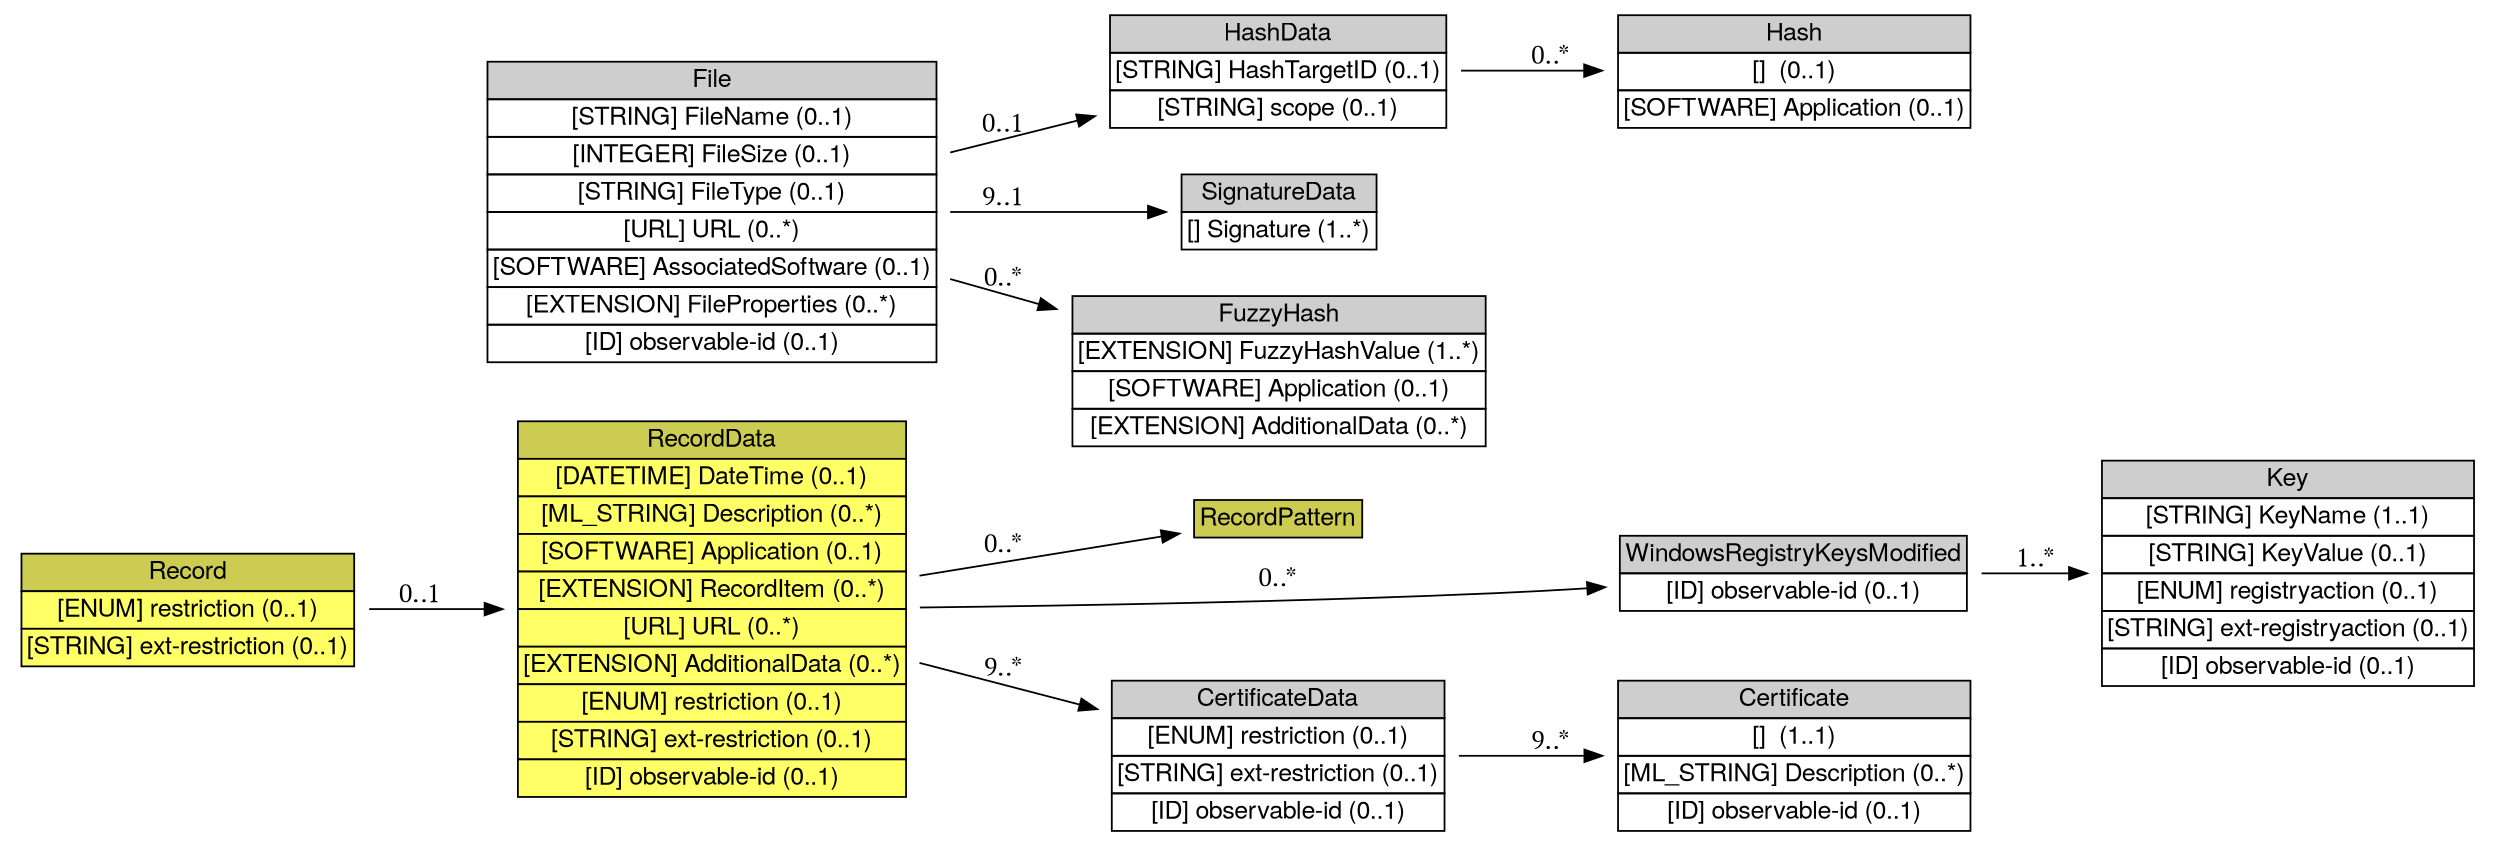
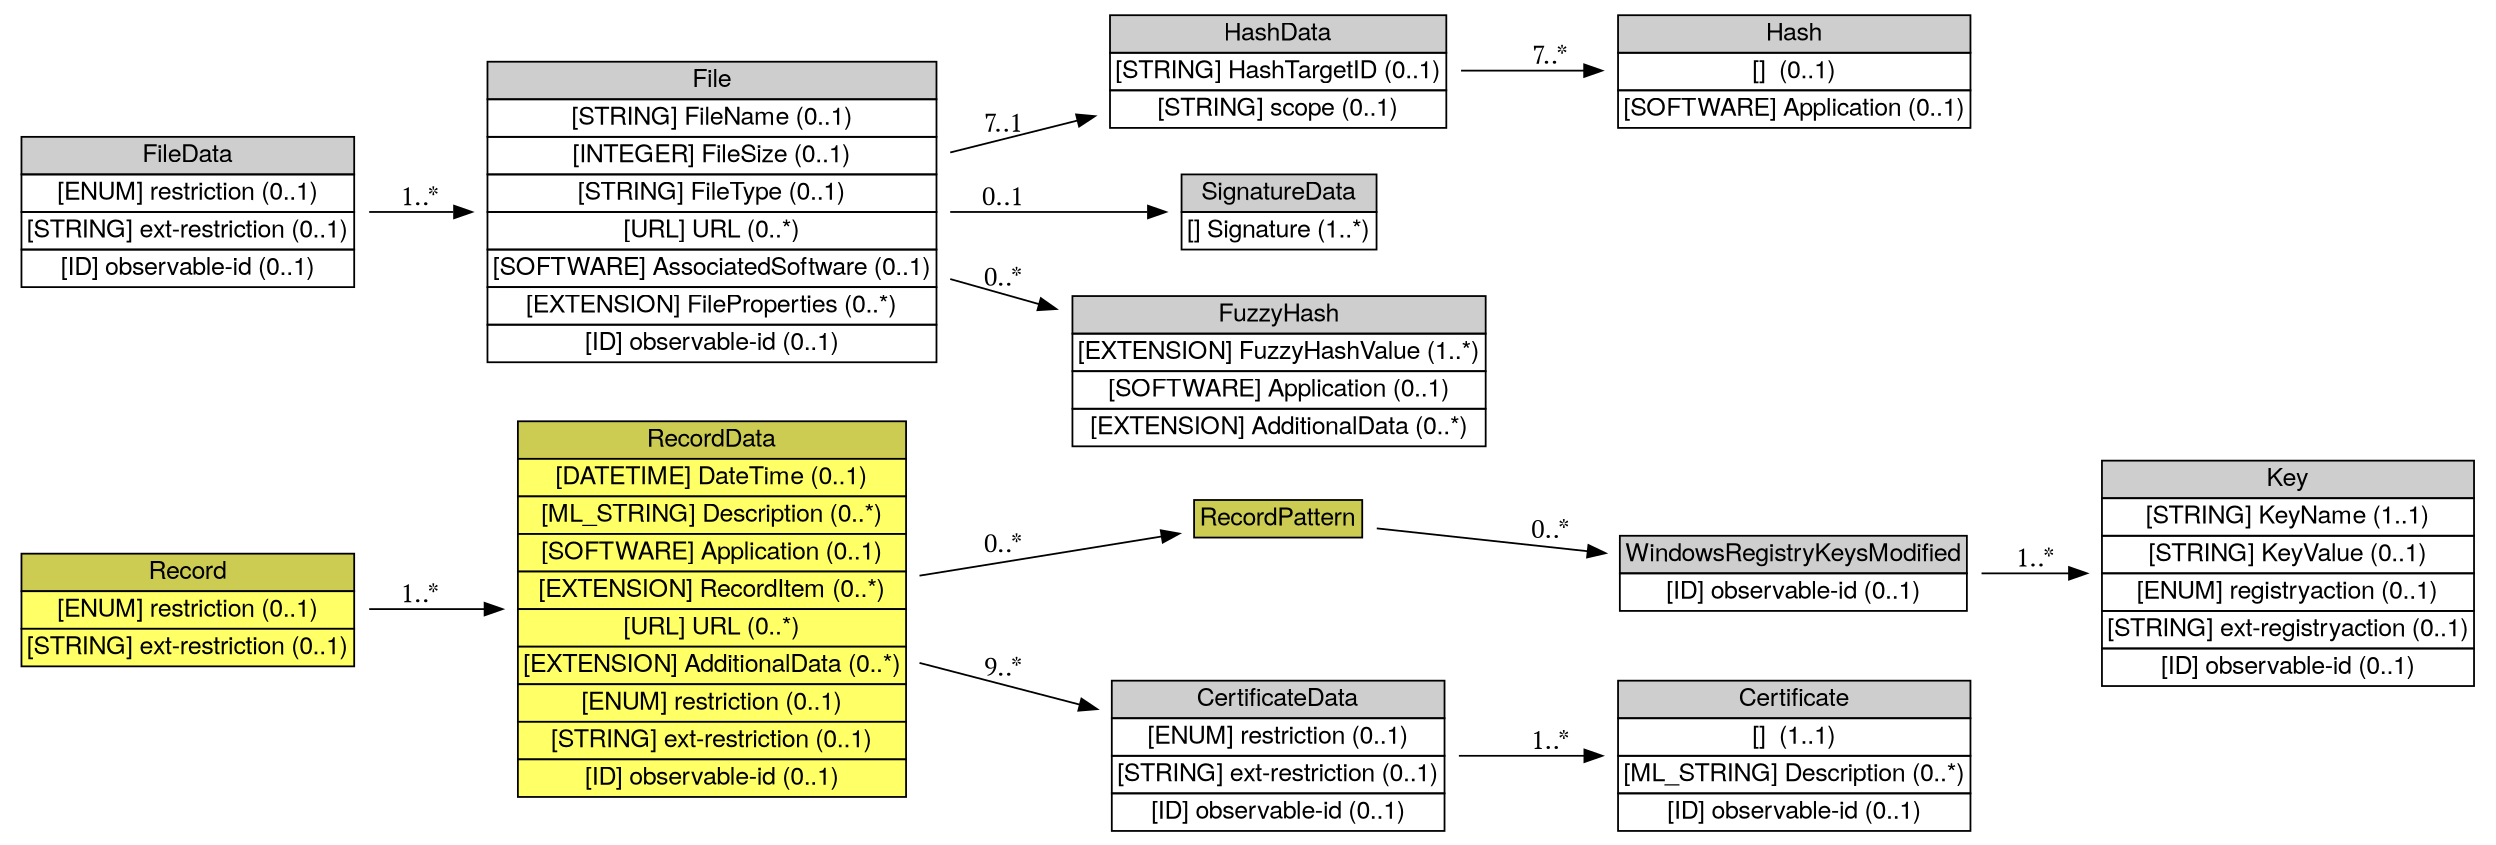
  digraph {
    fontname="PT Serif"
    rankdir=LR
    node [fontname="PT Serif" shape=plaintext]
    edge [fontname="PT Serif"]
    n1 [height=0.98611 label=<<table BORDER="0" CELLBORDER="1" CELLSPACING="0"> <tr> <td BGCOLOR="#cccc52" HREF="/html/IODEFv2/Record.html" TITLE="The Record class is a container class for log and audit data that provides supportive information about the events in an incident. The source of this data will often be the output of monitoring tools. These logs substantiate the activity described in the document. "><FONT FACE="Nimbus Sans L">Record</FONT></td> </tr>" %<tr><td BGCOLOR="#FFFF66"  HREF="/html/IODEFv2/Record.html" TITLE="See Section 3.3.1."><FONT FACE="Nimbus Sans L">[ENUM] restriction (0..1)</FONT></td></tr>%<tr><td BGCOLOR="#FFFF66"  HREF="/html/IODEFv2/Record.html" TITLE="A means by which to extend the restriction attribute.  See Section 5.1.1."><FONT FACE="Nimbus Sans L">[STRING] ext-restriction (0..1)</FONT></td></tr>%</table>> width=2.7778]
    n2 [height=3.0278 label=<<table BORDER="0" CELLBORDER="1" CELLSPACING="0"> <tr> <td BGCOLOR="#cccc52" HREF="/html/IODEFv2/RecordData.html" TITLE="The RecordData class describes or references log or audit data from a given type of tool and provides a means to annotate the output. "><FONT FACE="Nimbus Sans L">RecordData</FONT></td> </tr>" %<tr><td BGCOLOR="#FFFF66"  HREF="/html/IODEFv2/RecordData.html" TITLE="A timestamp of the data found in the RecordItem or URL classes."><FONT FACE="Nimbus Sans L">[DATETIME] DateTime (0..1)</FONT></td></tr>%<tr><td BGCOLOR="#FFFF66"  HREF="/html/IODEFv2/RecordData.html" TITLE="A free-form text description of the data provided in the RecordItem or URL classes."><FONT FACE="Nimbus Sans L">[ML_STRING] Description (0..*)</FONT></td></tr>%<tr><td BGCOLOR="#FFFF66"  HREF="/html/IODEFv2/RecordData.html" TITLE="Identifies the tool used to generate the data in the RecordItem or URL classes."><FONT FACE="Nimbus Sans L">[SOFTWARE] Application (0..1)</FONT></td></tr>%<tr><td BGCOLOR="#FFFF66"  HREF="/html/IODEFv2/RecordData.html" TITLE="Log, audit, or forensic data to support the conclusions made during the course of analyzing the incident."><FONT FACE="Nimbus Sans L">[EXTENSION] RecordItem (0..*)</FONT></td></tr>%<tr><td BGCOLOR="#FFFF66"  HREF="/html/IODEFv2/RecordData.html" TITLE="A URL reference to a log or audit data."><FONT FACE="Nimbus Sans L">[URL] URL (0..*)</FONT></td></tr>%<tr><td BGCOLOR="#FFFF66"  HREF="/html/IODEFv2/RecordData.html" TITLE="An extension mechanism for data not explicitly represented in the data model."><FONT FACE="Nimbus Sans L">[EXTENSION] AdditionalData (0..*)</FONT></td></tr>%<tr><td BGCOLOR="#FFFF66"  HREF="/html/IODEFv2/RecordData.html" TITLE="See Section 3.3.1."><FONT FACE="Nimbus Sans L">[ENUM] restriction (0..1)</FONT></td></tr>%<tr><td BGCOLOR="#FFFF66"  HREF="/html/IODEFv2/RecordData.html" TITLE="A means by which to extend the restriction attribute.  See Section 5.1.1."><FONT FACE="Nimbus Sans L">[STRING] ext-restriction (0..1)</FONT></td></tr>%<tr><td BGCOLOR="#FFFF66"  HREF="/html/IODEFv2/RecordData.html" TITLE="See Section 3.3.2."><FONT FACE="Nimbus Sans L">[ID] observable-id (0..1)</FONT></td></tr>%</table>> width=3.2361]
    n3 [height=0.5 label=<<table BORDER="0" CELLBORDER="1" CELLSPACING="0"> <tr> <td BGCOLOR="#cccc52" HREF="/html/IODEFv2/RecordPattern.html" TITLE="The RecordPattern class describes where in the log data provided or referenced in the RecordData class relevant information can be found. It provides a way to reference subsets of information, identified by a pattern, in a large log file, audit trail, or forensic data. "><FONT FACE="Nimbus Sans L">RecordPattern</FONT></td> </tr>" %</table>> width=1.5139]
    n4 [height=0.69444 label=<<table BORDER="0" CELLBORDER="1" CELLSPACING="0"> <tr> <td BGCOLOR="#CECECE" HREF="/html/IODEFv2/WindowsRegistryKeysModified.html" TITLE="The WindowsRegistryKeysModified class describes Windows operating system registry keys and the operations that were performed on them. This class was derived from [RFC5901]. "><FONT FACE="Nimbus Sans L">WindowsRegistryKeysModified</FONT></td> </tr>" %<tr><td  HREF="/html/IODEFv2/WindowsRegistryKeysModified.html" TITLE="See Section 3.3.2."><FONT FACE="Nimbus Sans L">[ID] observable-id (0..1)</FONT></td></tr>%</table>> width=2.9028]
    n5 [height=1.2778 label=<<table BORDER="0" CELLBORDER="1" CELLSPACING="0"> <tr> <td BGCOLOR="#CECECE" HREF="/html/IODEFv2/CertificateData.html" TITLE="The CertificateData class describes X.509 certificates. "><FONT FACE="Nimbus Sans L">CertificateData</FONT></td> </tr>" %<tr><td  HREF="/html/IODEFv2/CertificateData.html" TITLE="See Section 3.3.1."><FONT FACE="Nimbus Sans L">[ENUM] restriction (0..1)</FONT></td></tr>%<tr><td  HREF="/html/IODEFv2/CertificateData.html" TITLE="A means by which to extend the restriction attribute.  See Section 5.1.1."><FONT FACE="Nimbus Sans L">[STRING] ext-restriction (0..1)</FONT></td></tr>%<tr><td  HREF="/html/IODEFv2/CertificateData.html" TITLE="See Section 3.3.2."><FONT FACE="Nimbus Sans L">[ID] observable-id (0..1)</FONT></td></tr>%</table>> width=2.7778]
+   n6 [height=1.2778 label=<<table BORDER="0" CELLBORDER="1" CELLSPACING="0"> <tr> <td BGCOLOR="#CECECE" HREF="/html/IODEFv2/FileData.html" TITLE="The FileData class describes a file or set of files. "><FONT FACE="Nimbus Sans L">FileData</FONT></td> </tr>" %<tr><td  HREF="/html/IODEFv2/FileData.html" TITLE="See Section 3.3.1."><FONT FACE="Nimbus Sans L">[ENUM] restriction (0..1)</FONT></td></tr>%<tr><td  HREF="/html/IODEFv2/FileData.html" TITLE="A means by which to extend the restriction attribute.  See Section 5.1.1."><FONT FACE="Nimbus Sans L">[STRING] ext-restriction (0..1)</FONT></td></tr>%<tr><td  HREF="/html/IODEFv2/FileData.html" TITLE="See Section 3.3.2."><FONT FACE="Nimbus Sans L">[ID] observable-id (0..1)</FONT></td></tr>%</table>> width=2.7778]
    n7 [height=2.4444 label=<<table BORDER="0" CELLBORDER="1" CELLSPACING="0"> <tr> <td BGCOLOR="#CECECE" HREF="/html/IODEFv2/File.html" TITLE="The File class describes a file; its associated metadata; and cryptographic hashes and signatures applied to it. "><FONT FACE="Nimbus Sans L">File</FONT></td> </tr>" %<tr><td  HREF="/html/IODEFv2/File.html" TITLE="The name of the file."><FONT FACE="Nimbus Sans L">[STRING] FileName (0..1)</FONT></td></tr>%<tr><td  HREF="/html/IODEFv2/File.html" TITLE="The size of the file in bytes."><FONT FACE="Nimbus Sans L">[INTEGER] FileSize (0..1)</FONT></td></tr>%<tr><td  HREF="/html/IODEFv2/File.html" TITLE="The type of file per the IANA &quot;Media Types&quot; registry [IANA.Media].  Valid values correspond to the text in the &quot;Template&quot; column (e.g., &quot;application/pdf&quot;)."><FONT FACE="Nimbus Sans L">[STRING] FileType (0..1)</FONT></td></tr>%<tr><td  HREF="/html/IODEFv2/File.html" TITLE="A URL reference to the file."><FONT FACE="Nimbus Sans L">[URL] URL (0..*)</FONT></td></tr>%<tr><td  HREF="/html/IODEFv2/File.html" TITLE="The software application or operating system to which this file belongs or by which it can be processed."><FONT FACE="Nimbus Sans L">[SOFTWARE] AssociatedSoftware (0..1)</FONT></td></tr>%<tr><td  HREF="/html/IODEFv2/File.html" TITLE="Mechanism by which to extend the data model to describe properties of the file."><FONT FACE="Nimbus Sans L">[EXTENSION] FileProperties (0..*)</FONT></td></tr>%<tr><td  HREF="/html/IODEFv2/File.html" TITLE="See Section 3.3.2."><FONT FACE="Nimbus Sans L">[ID] observable-id (0..1)</FONT></td></tr>%</table>> width=3.6944]
    n8 [height=1.8611 label=<<table BORDER="0" CELLBORDER="1" CELLSPACING="0"> <tr> <td BGCOLOR="#CECECE" HREF="/html/IODEFv2/Key.html" TITLE="The Key class describes a Windows operating system registry key name and value pair, as well as the operation performed on it. "><FONT FACE="Nimbus Sans L">Key</FONT></td> </tr>" %<tr><td  HREF="/html/IODEFv2/Key.html" TITLE="The name of a Windows operating system registry key (e.g., [HKEY_LOCAL_MACHINE\Software\Test\KeyName])."><FONT FACE="Nimbus Sans L">[STRING] KeyName (1..1)</FONT></td></tr>%<tr><td  HREF="/html/IODEFv2/Key.html" TITLE="The value of the registry key identified in the KeyName class encoded per the .reg file format [KB310516]."><FONT FACE="Nimbus Sans L">[STRING] KeyValue (0..1)</FONT></td></tr>%<tr><td  HREF="/html/IODEFv2/Key.html" TITLE="The type of action taken on the registry key. These values are maintained in the &quot;Key-registryaction&quot; IANA registry per Section 10.2."><FONT FACE="Nimbus Sans L">[ENUM] registryaction (0..1)</FONT></td></tr>%<tr><td  HREF="/html/IODEFv2/Key.html" TITLE="A means by which to extend the registryaction attribute.  See Section 5.1.1."><FONT FACE="Nimbus Sans L">[STRING] ext-registryaction (0..1)</FONT></td></tr>%<tr><td  HREF="/html/IODEFv2/Key.html" TITLE="See Section 3.3.2."><FONT FACE="Nimbus Sans L">[ID] observable-id (0..1)</FONT></td></tr>%</table>> width=3.0833]
    n9 [height=1.2778 label=<<table BORDER="0" CELLBORDER="1" CELLSPACING="0"> <tr> <td BGCOLOR="#CECECE" HREF="/html/IODEFv2/Certificate.html" TITLE="The Certificate class describes a given X.509 certificate or certificate chain. "><FONT FACE="Nimbus Sans L">Certificate</FONT></td> </tr>" %<tr><td  HREF="/html/IODEFv2/Certificate.html" TITLE="A given X.509 certificate or chain.  See Section 4.4.4 of [W3C.XMLSIG]."><FONT FACE="Nimbus Sans L">[]  (1..1)</FONT></td></tr>%<tr><td  HREF="/html/IODEFv2/Certificate.html" TITLE="A free-form text description explaining the context of this certificate."><FONT FACE="Nimbus Sans L">[ML_STRING] Description (0..*)</FONT></td></tr>%<tr><td  HREF="/html/IODEFv2/Certificate.html" TITLE="See Section 3.3.2."><FONT FACE="Nimbus Sans L">[ID] observable-id (0..1)</FONT></td></tr>%</table>> width=2.9444]
    n10 [height=0.98611 label=<<table BORDER="0" CELLBORDER="1" CELLSPACING="0"> <tr> <td BGCOLOR="#CECECE" HREF="/html/IODEFv2/HashData.html" TITLE="The HashData class describes different types of hashes on a given object (e.g., file, part of a file, email). "><FONT FACE="Nimbus Sans L">HashData</FONT></td> </tr>" %<tr><td  HREF="/html/IODEFv2/HashData.html" TITLE="An identifier that references a subset of the object being hashed.  The semantics of this identifier are specified by the scope attribute."><FONT FACE="Nimbus Sans L">[STRING] HashTargetID (0..1)</FONT></td></tr>%<tr><td  HREF="/html/IODEFv2/HashData.html" TITLE="A means by which to extend the scope attribute.  See Section 5.1.1."><FONT FACE="Nimbus Sans L">[STRING] scope (0..1)</FONT></td></tr>%</table>> width=2.8194]
    n11 [height=0.69444 label=<<table BORDER="0" CELLBORDER="1" CELLSPACING="0"> <tr> <td BGCOLOR="#CECECE" HREF="/html/IODEFv2/SignatureData.html" TITLE="The SignatureData class describes different types of digital signatures on an object. "><FONT FACE="Nimbus Sans L">SignatureData</FONT></td> </tr>" %<tr><td  HREF="/html/IODEFv2/SignatureData.html" TITLE="A given signature.  See Section 4.2 of [W3C.XMLSIG]."><FONT FACE="Nimbus Sans L">[] Signature (1..*)</FONT></td></tr>%</table>> width=1.7222]
    n12 [height=1.2778 label=<<table BORDER="0" CELLBORDER="1" CELLSPACING="0"> <tr> <td BGCOLOR="#CECECE" HREF="/html/IODEFv2/FuzzyHash.html" TITLE="The FuzzyHash class describes a fuzzy hash and the application used to generate it. "><FONT FACE="Nimbus Sans L">FuzzyHash</FONT></td> </tr>" %<tr><td  HREF="/html/IODEFv2/FuzzyHash.html" TITLE="The computed fuzzy hash value."><FONT FACE="Nimbus Sans L">[EXTENSION] FuzzyHashValue (1..*)</FONT></td></tr>%<tr><td  HREF="/html/IODEFv2/FuzzyHash.html" TITLE="The application used to calculate the hash."><FONT FACE="Nimbus Sans L">[SOFTWARE] Application (0..1)</FONT></td></tr>%<tr><td  HREF="/html/IODEFv2/FuzzyHash.html" TITLE="Mechanism by which to extend the data model."><FONT FACE="Nimbus Sans L">[EXTENSION] AdditionalData (0..*)</FONT></td></tr>%</table>> width=3.4028]
    n13 [height=0.98611 label=<<table BORDER="0" CELLBORDER="1" CELLSPACING="0"> <tr> <td BGCOLOR="#CECECE" HREF="/html/IODEFv2/Hash.html" TITLE="The Hash class describes a cryptographic hash value; the algorithm and application used to generate it; and the canonicalization method applied to the object being hashed. "><FONT FACE="Nimbus Sans L">Hash</FONT></td> </tr>" %<tr><td  HREF="/html/IODEFv2/Hash.html" TITLE="The canonicalization method used on the object being hashed.  See Section 4.3.1 of [W3C.XMLSIG]."><FONT FACE="Nimbus Sans L">[]  (0..1)</FONT></td></tr>%<tr><td  HREF="/html/IODEFv2/Hash.html" TITLE="The application used to calculate the hash."><FONT FACE="Nimbus Sans L">[SOFTWARE] Application (0..1)</FONT></td></tr>%</table>> width=2.9444]
-   n1 -> n2 [label="0..1"]
+   n1 -> n2 [label="1..*"]
    n2 -> n3 [label="0..*"]
-   n2 -> n4 [label="0..*"]
+   n3 -> n4 [label="0..*"]
    n2 -> n5 [label="9..*"]
    n4 -> n8 [label="1..*"]
-   n5 -> n9 [label="9..*"]
-   n7 -> n10 [label="0..1"]
-   n7 -> n11 [label="9..1"]
+   n5 -> n9 [label="1..*"]
+   n6 -> n7 [label="1..*"]
+   n7 -> n10 [label="7..1"]
+   n7 -> n11 [label="0..1"]
    n7 -> n12 [label="0..*"]
-   n10 -> n13 [label="0..*"]
+   n10 -> n13 [label="7..*"]
  }
